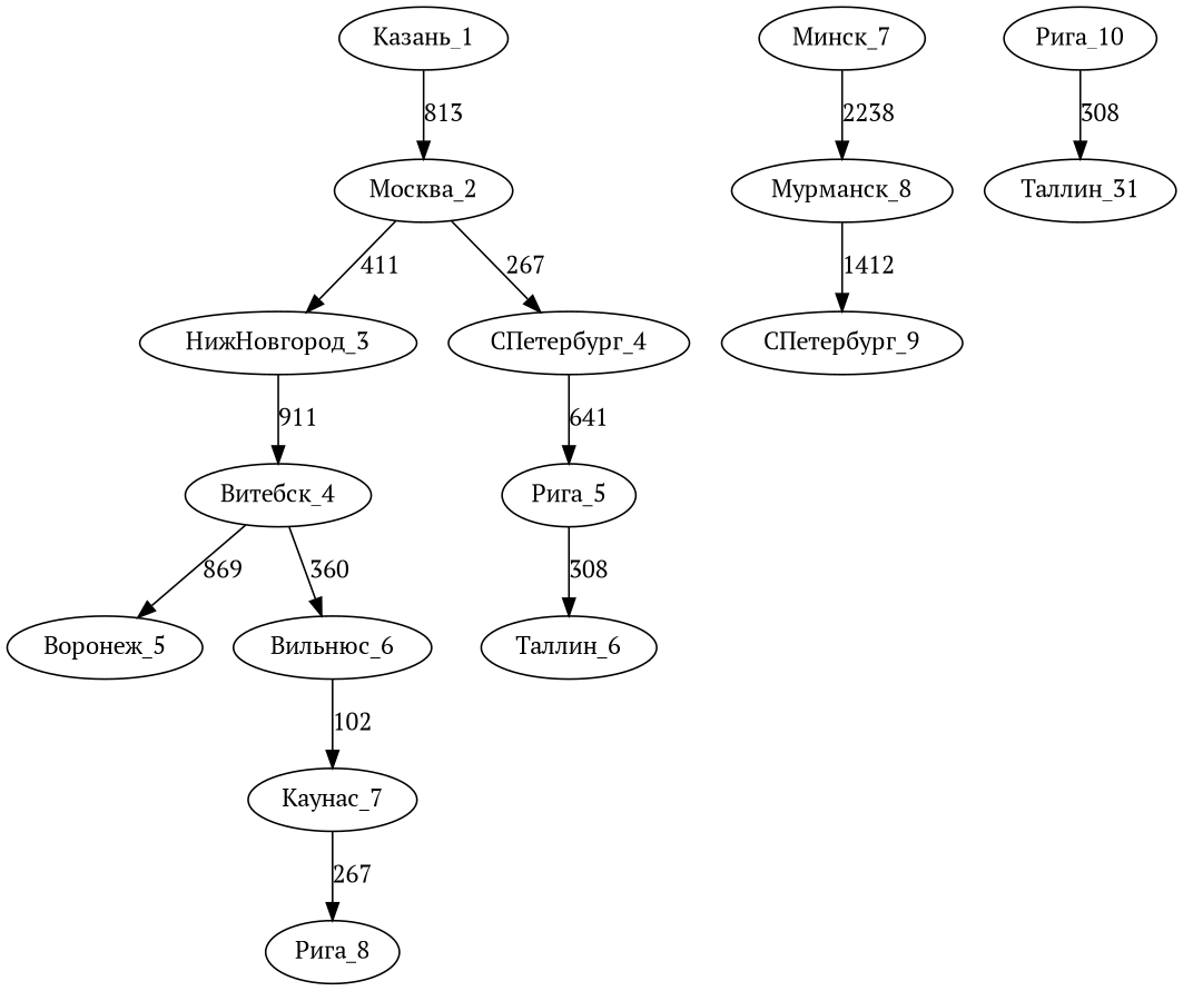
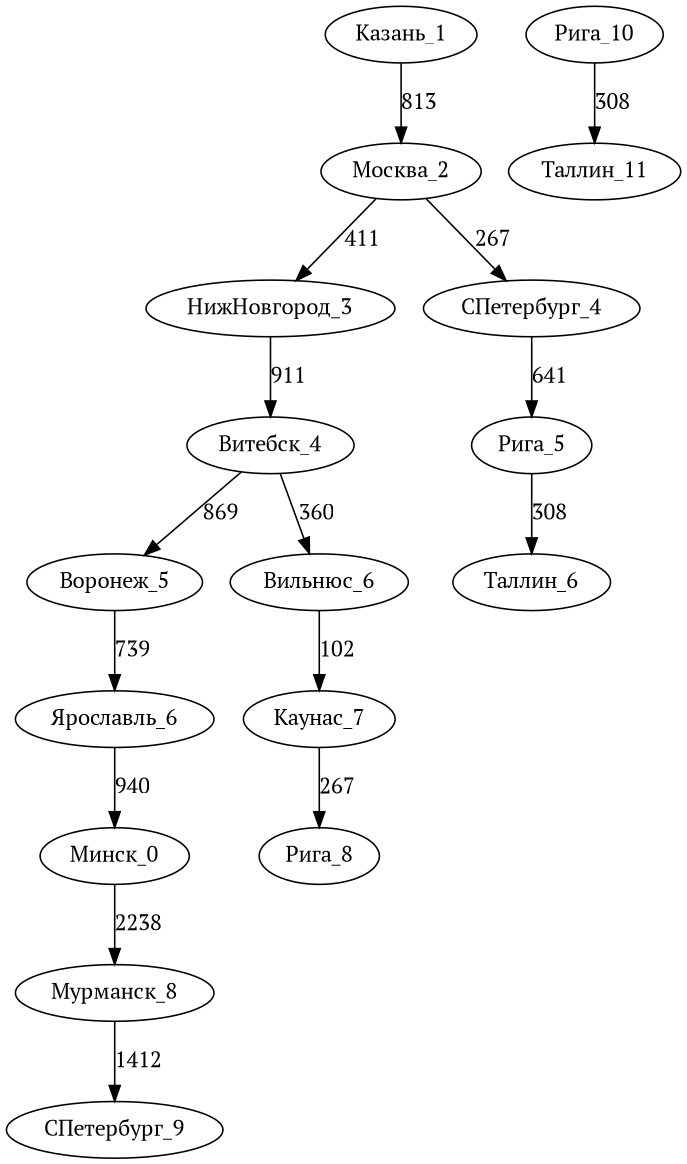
  digraph {
    fontname="PT Serif"
    node [fontname="PT Serif"]
    edge [fontname="PT Serif"]
    "Казань_1"
    "Москва_2"
    "НижНовгород_3"
    "СПетербург_4"
    "Витебск_4"
    "Рига_5"
    "Воронеж_5"
    "Вильнюс_6"
+   "Ярославль_6"
    "Каунас_7"
-   "Минск_7"
+   "Минск_7" [label="Минск_0"]
    "Мурманск_8"
    "СПетербург_9"
    "Рига_10"
-   "Таллин_11" [label="Таллин_31"]
+   "Таллин_11"
    "Рига_8"
    "Таллин_6"
    "Казань_1" -> "Москва_2" [label=813]
    "Москва_2" -> "НижНовгород_3" [label=411]
    "Москва_2" -> "СПетербург_4" [label=267]
    "НижНовгород_3" -> "Витебск_4" [label=911]
    "СПетербург_4" -> "Рига_5" [label=641]
    "Витебск_4" -> "Воронеж_5" [label=869]
    "Витебск_4" -> "Вильнюс_6" [label=360]
    "Рига_5" -> "Таллин_6" [label=308]
+   "Воронеж_5" -> "Ярославль_6" [label=739]
    "Вильнюс_6" -> "Каунас_7" [label=102]
+   "Ярославль_6" -> "Минск_7" [label=940]
    "Каунас_7" -> "Рига_8" [label=267]
    "Минск_7" -> "Мурманск_8" [label=2238]
    "Мурманск_8" -> "СПетербург_9" [label=1412]
    "Рига_10" -> "Таллин_11" [label=308]
  }
